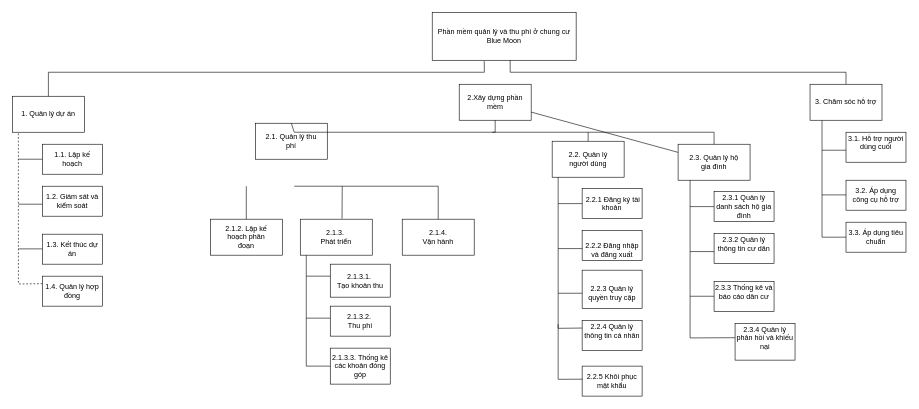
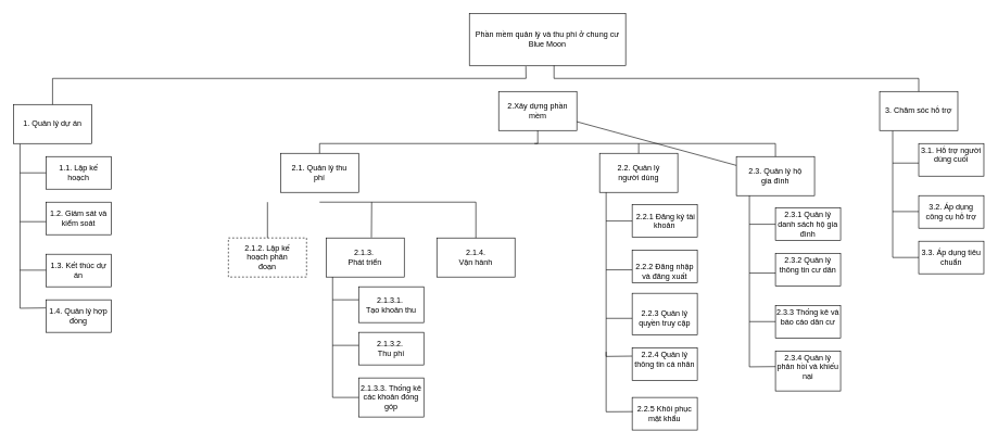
  <mxCell id="0" />
  <mxCell id="1" parent="0" />
  <mxCell id="2" value="Phần mềm quản lý và thu phí ở chung cư Blue Moon" style="rounded=0;whiteSpace=wrap;html=1;" parent="1" vertex="1"><mxGeometry x="720" y="20" width="240" height="80" as="geometry" /></mxCell>
  <mxCell id="3" value="1. Quản lý dự án" style="rounded=0;whiteSpace=wrap;html=1;" parent="1" vertex="1"><mxGeometry x="20" y="160" width="120" height="60" as="geometry" /></mxCell>
  <mxCell id="4" value="2.Xây dựng phần mềm" style="rounded=0;whiteSpace=wrap;html=1;" parent="1" vertex="1"><mxGeometry x="765" y="140" width="120" height="60" as="geometry" /></mxCell>
  <mxCell id="5" value="3. Chăm sóc hỗ trợ" style="rounded=0;whiteSpace=wrap;html=1;" parent="1" vertex="1"><mxGeometry x="1350" y="140" width="120" height="60" as="geometry" /></mxCell>
  <mxCell id="6" value="" style="endArrow=none;html=1;rounded=0;entryX=0.403;entryY=1.017;entryDx=0;entryDy=0;entryPerimeter=0;exitX=0.5;exitY=0;exitDx=0;exitDy=0;" parent="1" source="3" edge="1"><mxGeometry width="50" height="50" relative="1" as="geometry"><mxPoint x="610" y="170" as="sourcePoint" /><mxPoint x="806.72" y="101.36" as="targetPoint" /><Array as="points"><mxPoint x="80" y="120" /><mxPoint x="807" y="120" /></Array></mxGeometry></mxCell>
  <mxCell id="7" value="" style="endArrow=none;html=1;rounded=0;" parent="1" source="4" target="25" edge="1"><mxGeometry width="50" height="50" relative="1" as="geometry"><mxPoint x="800" y="230" as="sourcePoint" /><mxPoint x="850" y="180" as="targetPoint" /></mxGeometry></mxCell>
  <mxCell id="8" value="" style="endArrow=none;html=1;rounded=0;exitX=0.5;exitY=0;exitDx=0;exitDy=0;" parent="1" source="5" edge="1"><mxGeometry width="50" height="50" relative="1" as="geometry"><mxPoint x="800" y="230" as="sourcePoint" /><mxPoint x="850" y="100" as="targetPoint" /><Array as="points"><mxPoint x="1410" y="120" /><mxPoint x="850" y="120" /></Array></mxGeometry></mxCell>
- <mxCell id="9" value="" style="endArrow=none;html=1;rounded=0;entryX=0.083;entryY=1.01;entryDx=0;entryDy=0;entryPerimeter=0;exitX=0;exitY=0.25;exitDx=0;exitDy=0;dashed=1;" parent="1" source="13" target="3" edge="1"><mxGeometry width="50" height="50" relative="1" as="geometry"><mxPoint x="30" y="480" as="sourcePoint" /><mxPoint x="40" y="230" as="targetPoint" /><Array as="points"><mxPoint x="30" y="473" /></Array></mxGeometry></mxCell>
+ <mxCell id="9" value="" style="endArrow=none;html=1;rounded=0;entryX=0.083;entryY=1.01;entryDx=0;entryDy=0;entryPerimeter=0;exitX=0;exitY=0.25;exitDx=0;exitDy=0;" parent="1" source="13" target="3" edge="1"><mxGeometry width="50" height="50" relative="1" as="geometry"><mxPoint x="30" y="480" as="sourcePoint" /><mxPoint x="40" y="230" as="targetPoint" /><Array as="points"><mxPoint x="30" y="473" /></Array></mxGeometry></mxCell>
  <mxCell id="10" value="1.1. Lập kế&#10;hoạch" style="rounded=0;whiteSpace=wrap;html=1;" parent="1" vertex="1"><mxGeometry x="70" y="240" width="100" height="50" as="geometry" /></mxCell>
  <mxCell id="11" value="1.2. Giám sát và&#10;kiểm soát" style="rounded=0;whiteSpace=wrap;html=1;" parent="1" vertex="1"><mxGeometry x="70" y="310" width="100" height="50" as="geometry" /></mxCell>
  <mxCell id="12" value="1.3. Kết thúc dự&#10;án" style="rounded=0;whiteSpace=wrap;html=1;" parent="1" vertex="1"><mxGeometry x="70" y="390" width="100" height="50" as="geometry" /></mxCell>
  <mxCell id="13" value="1.4. Quản lý hợp&#10;đồng" style="rounded=0;whiteSpace=wrap;html=1;" parent="1" vertex="1"><mxGeometry x="70" y="460" width="100" height="50" as="geometry" /></mxCell>
  <mxCell id="14" value="" style="endArrow=none;html=1;rounded=0;entryX=0;entryY=0.5;entryDx=0;entryDy=0;" parent="1" target="10" edge="1"><mxGeometry width="50" height="50" relative="1" as="geometry"><mxPoint x="30" y="265" as="sourcePoint" /><mxPoint x="580" y="160" as="targetPoint" /></mxGeometry></mxCell>
  <mxCell id="15" value="" style="endArrow=none;html=1;rounded=0;entryX=0;entryY=0.5;entryDx=0;entryDy=0;" parent="1" edge="1"><mxGeometry width="50" height="50" relative="1" as="geometry"><mxPoint x="30" y="340" as="sourcePoint" /><mxPoint x="70" y="340" as="targetPoint" /></mxGeometry></mxCell>
  <mxCell id="16" value="" style="endArrow=none;html=1;rounded=0;entryX=0;entryY=0.5;entryDx=0;entryDy=0;" parent="1" edge="1"><mxGeometry width="50" height="50" relative="1" as="geometry"><mxPoint x="30" y="414.5" as="sourcePoint" /><mxPoint x="70" y="414.5" as="targetPoint" /></mxGeometry></mxCell>
  <mxCell id="17" value="" style="endArrow=none;html=1;rounded=0;entryX=0.083;entryY=1.01;entryDx=0;entryDy=0;entryPerimeter=0;exitX=0;exitY=0.5;exitDx=0;exitDy=0;" parent="1" source="20" edge="1"><mxGeometry width="50" height="50" relative="1" as="geometry"><mxPoint x="1370" y="459.5" as="sourcePoint" /><mxPoint x="1370" y="200.5" as="targetPoint" /><Array as="points"><mxPoint x="1370" y="395" /></Array></mxGeometry></mxCell>
  <mxCell id="18" value="&lt;div&gt;3.1. Hỗ trợ người dùng cuối&lt;/div&gt;&lt;div&gt;&lt;br&gt;&lt;/div&gt;" style="rounded=0;whiteSpace=wrap;html=1;" parent="1" vertex="1"><mxGeometry x="1410" y="220" width="100" height="50" as="geometry" /></mxCell>
  <mxCell id="19" value="&lt;div&gt;3.2. Áp dụng&lt;/div&gt;&lt;div&gt;công cụ hỗ trợ&lt;/div&gt;" style="rounded=0;whiteSpace=wrap;html=1;" parent="1" vertex="1"><mxGeometry x="1410" y="300" width="100" height="50" as="geometry" /></mxCell>
  <mxCell id="20" value="3.3. Áp dụng tiêu&lt;div&gt;chuẩn&lt;/div&gt;" style="rounded=0;whiteSpace=wrap;html=1;" parent="1" vertex="1"><mxGeometry x="1410" y="370" width="100" height="50" as="geometry" /></mxCell>
  <mxCell id="21" value="" style="endArrow=none;html=1;rounded=0;entryX=0;entryY=0.5;entryDx=0;entryDy=0;" parent="1" edge="1"><mxGeometry width="50" height="50" relative="1" as="geometry"><mxPoint x="1370" y="250" as="sourcePoint" /><mxPoint x="1410" y="250" as="targetPoint" /></mxGeometry></mxCell>
  <mxCell id="22" value="" style="endArrow=none;html=1;rounded=0;entryX=0;entryY=0.5;entryDx=0;entryDy=0;" parent="1" edge="1"><mxGeometry width="50" height="50" relative="1" as="geometry"><mxPoint x="1370" y="324.5" as="sourcePoint" /><mxPoint x="1410" y="324.5" as="targetPoint" /></mxGeometry></mxCell>
- <mxCell id="23" value="2.1. Quản lý thu&lt;br&gt;phí" style="rounded=0;whiteSpace=wrap;html=1;" parent="1" vertex="1"><mxGeometry x="425" y="205" width="120" height="60" as="geometry" /></mxCell>
+ <mxCell id="23" value="2.1. Quản lý thu&lt;br&gt;phí" style="rounded=0;whiteSpace=wrap;html=1;" parent="1" vertex="1"><mxGeometry x="430" y="235" width="120" height="60" as="geometry" /></mxCell>
  <mxCell id="24" value="2.2. Quản lý&#10;người dùng" style="rounded=0;whiteSpace=wrap;html=1;" parent="1" vertex="1"><mxGeometry x="920" y="235" width="120" height="60" as="geometry" /></mxCell>
  <mxCell id="25" value="2.3. Quản lý hộ&#10;gia đình" style="rounded=0;whiteSpace=wrap;html=1;" parent="1" vertex="1"><mxGeometry x="1130" y="240" width="120" height="60" as="geometry" /></mxCell>
- <mxCell id="26" value="2.1.2. Lập kế&#10;hoạch phân&#10;đoạn" style="rounded=0;whiteSpace=wrap;html=1;" parent="1" vertex="1"><mxGeometry x="350" y="365" width="120" height="60" as="geometry" /></mxCell>
+ <mxCell id="26" value="2.1.2. Lập kế&#10;hoạch phân&#10;đoạn" style="rounded=0;whiteSpace=wrap;html=1;dashed=1;" parent="1" vertex="1"><mxGeometry x="350" y="365" width="120" height="60" as="geometry" /></mxCell>
  <mxCell id="27" value="2.1.3. &#10;Phát triển" style="rounded=0;whiteSpace=wrap;html=1;" parent="1" vertex="1"><mxGeometry x="500" y="365" width="120" height="60" as="geometry" /></mxCell>
  <mxCell id="28" value="2.1.4.&#10;Vận hành" style="rounded=0;whiteSpace=wrap;html=1;" parent="1" vertex="1"><mxGeometry x="670" y="365" width="120" height="60" as="geometry" /></mxCell>
  <mxCell id="29" value="" style="endArrow=none;html=1;rounded=0;exitX=0.5;exitY=0;exitDx=0;exitDy=0;" parent="1" source="26" edge="1"><mxGeometry width="50" height="50" relative="1" as="geometry"><mxPoint x="580" y="450" as="sourcePoint" /><mxPoint x="410" y="310" as="targetPoint" /></mxGeometry></mxCell>
  <mxCell id="30" value="" style="endArrow=none;html=1;rounded=0;" parent="1" edge="1"><mxGeometry width="50" height="50" relative="1" as="geometry"><mxPoint x="490" y="310" as="sourcePoint" /><mxPoint x="730" y="310" as="targetPoint" /></mxGeometry></mxCell>
  <mxCell id="31" value="" style="endArrow=none;html=1;rounded=0;" parent="1" source="28" edge="1"><mxGeometry width="50" height="50" relative="1" as="geometry"><mxPoint x="580" y="450" as="sourcePoint" /><mxPoint x="730" y="310" as="targetPoint" /></mxGeometry></mxCell>
  <mxCell id="32" value="" style="endArrow=none;html=1;rounded=0;exitX=0.58;exitY=-0.013;exitDx=0;exitDy=0;exitPerimeter=0;" parent="1" source="27" edge="1"><mxGeometry width="50" height="50" relative="1" as="geometry"><mxPoint x="580" y="450" as="sourcePoint" /><mxPoint x="570" y="310" as="targetPoint" /></mxGeometry></mxCell>
  <mxCell id="33" value="2.1.3.1. &#10;Tạo khoản thu" style="rounded=0;whiteSpace=wrap;html=1;" parent="1" vertex="1"><mxGeometry x="550" y="440" width="100" height="55" as="geometry" /></mxCell>
  <mxCell id="34" value="2.1.3.2.&amp;nbsp;&lt;br&gt;Thu phí" style="rounded=0;whiteSpace=wrap;html=1;" parent="1" vertex="1"><mxGeometry x="550" y="510" width="100" height="50" as="geometry" /></mxCell>
  <mxCell id="35" value="2.1.3.3. Thống kê&#10;các khoản đóng&#10;góp" style="rounded=0;whiteSpace=wrap;html=1;" parent="1" vertex="1"><mxGeometry x="550" y="580" width="100" height="60" as="geometry" /></mxCell>
  <mxCell id="36" value="" style="endArrow=none;html=1;rounded=0;entryX=0.083;entryY=1.01;entryDx=0;entryDy=0;entryPerimeter=0;" parent="1" edge="1"><mxGeometry width="50" height="50" relative="1" as="geometry"><mxPoint x="550" y="610" as="sourcePoint" /><mxPoint x="510" y="425" as="targetPoint" /><Array as="points"><mxPoint x="510" y="610" /></Array></mxGeometry></mxCell>
  <mxCell id="37" value="" style="endArrow=none;html=1;rounded=0;entryX=0;entryY=0.5;entryDx=0;entryDy=0;" parent="1" edge="1"><mxGeometry width="50" height="50" relative="1" as="geometry"><mxPoint x="510" y="460" as="sourcePoint" /><mxPoint x="550" y="460" as="targetPoint" /></mxGeometry></mxCell>
  <mxCell id="38" value="" style="endArrow=none;html=1;rounded=0;entryX=0;entryY=0.5;entryDx=0;entryDy=0;" parent="1" edge="1"><mxGeometry width="50" height="50" relative="1" as="geometry"><mxPoint x="510" y="530" as="sourcePoint" /><mxPoint x="550" y="530" as="targetPoint" /></mxGeometry></mxCell>
  <mxCell id="39" value="" style="endArrow=none;html=1;rounded=0;entryX=0.5;entryY=1;entryDx=0;entryDy=0;exitX=0.5;exitY=0;exitDx=0;exitDy=0;" parent="1" source="23" target="4" edge="1"><mxGeometry width="50" height="50" relative="1" as="geometry"><mxPoint x="700" y="300" as="sourcePoint" /><mxPoint x="750" y="250" as="targetPoint" /><Array as="points"><mxPoint x="490" y="220" /><mxPoint x="825" y="220" /></Array></mxGeometry></mxCell>
  <mxCell id="40" value="" style="endArrow=none;html=1;rounded=0;exitX=0.5;exitY=0;exitDx=0;exitDy=0;" parent="1" source="25" edge="1"><mxGeometry width="50" height="50" relative="1" as="geometry"><mxPoint x="930" y="300" as="sourcePoint" /><mxPoint x="820" y="220" as="targetPoint" /><Array as="points"><mxPoint x="1190" y="220" /></Array></mxGeometry></mxCell>
  <mxCell id="41" value="" style="endArrow=none;html=1;rounded=0;" parent="1" source="24" edge="1"><mxGeometry width="50" height="50" relative="1" as="geometry"><mxPoint x="930" y="300" as="sourcePoint" /><mxPoint x="980" y="220" as="targetPoint" /></mxGeometry></mxCell>
  <mxCell id="42" value="" style="endArrow=none;html=1;rounded=0;entryX=0.083;entryY=1.01;entryDx=0;entryDy=0;entryPerimeter=0;exitX=0;exitY=0.25;exitDx=0;exitDy=0;" parent="1" source="46" edge="1"><mxGeometry width="50" height="50" relative="1" as="geometry"><mxPoint x="930" y="554" as="sourcePoint" /><mxPoint x="930" y="295" as="targetPoint" /><Array as="points"><mxPoint x="930" y="547" /></Array></mxGeometry></mxCell>
  <mxCell id="43" value="&lt;b&gt;&lt;br&gt;&lt;/b&gt;&amp;nbsp;2.2.1 Đăng ký tài khoản&lt;div&gt;&lt;br&gt;&lt;/div&gt;" style="rounded=0;whiteSpace=wrap;html=1;" parent="1" vertex="1"><mxGeometry x="970" y="314" width="100" height="50" as="geometry" /></mxCell>
  <mxCell id="44" value="&lt;br&gt;2.2.2 Đăng nhập và đăng xuất" style="rounded=0;whiteSpace=wrap;html=1;" parent="1" vertex="1"><mxGeometry x="970" y="384" width="100" height="50" as="geometry" /></mxCell>
  <mxCell id="45" value="&lt;br&gt;2.2.3 Quản lý quyền truy cập" style="rounded=0;whiteSpace=wrap;html=1;" parent="1" vertex="1"><mxGeometry x="970" y="450" width="100" height="64" as="geometry" /></mxCell>
  <mxCell id="46" value="2.2.4 Quản lý thông tin cá nhân&lt;div&gt;&lt;br/&gt;&lt;/div&gt;" style="rounded=0;whiteSpace=wrap;html=1;" parent="1" vertex="1"><mxGeometry x="970" y="534" width="100" height="50" as="geometry" /></mxCell>
  <mxCell id="47" value="" style="endArrow=none;html=1;rounded=0;entryX=0;entryY=0.5;entryDx=0;entryDy=0;" parent="1" target="43" edge="1"><mxGeometry width="50" height="50" relative="1" as="geometry"><mxPoint x="930" y="339" as="sourcePoint" /><mxPoint x="1480" y="234" as="targetPoint" /></mxGeometry></mxCell>
  <mxCell id="48" value="" style="endArrow=none;html=1;rounded=0;entryX=0;entryY=0.5;entryDx=0;entryDy=0;" parent="1" edge="1"><mxGeometry width="50" height="50" relative="1" as="geometry"><mxPoint x="930" y="414" as="sourcePoint" /><mxPoint x="970" y="414" as="targetPoint" /></mxGeometry></mxCell>
  <mxCell id="49" value="" style="endArrow=none;html=1;rounded=0;entryX=0;entryY=0.5;entryDx=0;entryDy=0;" parent="1" edge="1"><mxGeometry width="50" height="50" relative="1" as="geometry"><mxPoint x="930" y="488.5" as="sourcePoint" /><mxPoint x="970" y="488.5" as="targetPoint" /></mxGeometry></mxCell>
  <mxCell id="50" value="" style="endArrow=none;html=1;rounded=0;entryX=0.083;entryY=1.01;entryDx=0;entryDy=0;entryPerimeter=0;exitX=0.004;exitY=0.387;exitDx=0;exitDy=0;exitPerimeter=0;" parent="1" source="54" edge="1"><mxGeometry width="50" height="50" relative="1" as="geometry"><mxPoint x="1150" y="559" as="sourcePoint" /><mxPoint x="1150" y="300" as="targetPoint" /><Array as="points"><mxPoint x="1150" y="563" /></Array></mxGeometry></mxCell>
  <mxCell id="51" value="&lt;br&gt;2.3.1 Quản lý danh sách hộ gia đình&lt;div&gt;&lt;br/&gt;&lt;/div&gt;" style="rounded=0;whiteSpace=wrap;html=1;" parent="1" vertex="1"><mxGeometry x="1190" y="319" width="100" height="50" as="geometry" /></mxCell>
  <mxCell id="52" value="2.3.2 Quản lý thông tin cư dân&lt;div&gt;&lt;br/&gt;&lt;/div&gt;" style="rounded=0;whiteSpace=wrap;html=1;" parent="1" vertex="1"><mxGeometry x="1190" y="389" width="100" height="50" as="geometry" /></mxCell>
  <mxCell id="53" value="2.3.3 Thống kê và báo cáo dân cư&lt;div&gt;&lt;br/&gt;&lt;/div&gt;" style="rounded=0;whiteSpace=wrap;html=1;" parent="1" vertex="1"><mxGeometry x="1190" y="469" width="100" height="50" as="geometry" /></mxCell>
- <mxCell id="54" value="2.3.4 Quản lý phản hồi và khiếu nại&lt;div&gt;&lt;br/&gt;&lt;/div&gt;" style="rounded=0;whiteSpace=wrap;html=1;" parent="1" vertex="1"><mxGeometry x="1225" y="539" width="100" height="61" as="geometry" /></mxCell>
+ <mxCell id="54" value="2.3.4 Quản lý phản hồi và khiếu nại&lt;div&gt;&lt;br/&gt;&lt;/div&gt;" style="rounded=0;whiteSpace=wrap;html=1;" parent="1" vertex="1"><mxGeometry x="1190" y="539" width="100" height="61" as="geometry" /></mxCell>
  <mxCell id="55" value="" style="endArrow=none;html=1;rounded=0;entryX=0;entryY=0.5;entryDx=0;entryDy=0;" parent="1" target="51" edge="1"><mxGeometry width="50" height="50" relative="1" as="geometry"><mxPoint x="1150" y="344" as="sourcePoint" /><mxPoint x="1700" y="239" as="targetPoint" /></mxGeometry></mxCell>
  <mxCell id="56" value="" style="endArrow=none;html=1;rounded=0;entryX=0;entryY=0.5;entryDx=0;entryDy=0;" parent="1" edge="1"><mxGeometry width="50" height="50" relative="1" as="geometry"><mxPoint x="1150" y="419" as="sourcePoint" /><mxPoint x="1190" y="419" as="targetPoint" /></mxGeometry></mxCell>
  <mxCell id="57" value="" style="endArrow=none;html=1;rounded=0;entryX=0;entryY=0.5;entryDx=0;entryDy=0;" parent="1" edge="1"><mxGeometry width="50" height="50" relative="1" as="geometry"><mxPoint x="1150" y="493.5" as="sourcePoint" /><mxPoint x="1190" y="493.5" as="targetPoint" /></mxGeometry></mxCell>
  <mxCell id="58" value="2.2.5 Khôi phục mật khẩu" style="rounded=0;whiteSpace=wrap;html=1;" vertex="1" parent="1"><mxGeometry x="970" y="610" width="100" height="50" as="geometry" /></mxCell>
  <mxCell id="59" value="" style="endArrow=none;html=1;rounded=0;exitX=0.008;exitY=0.436;exitDx=0;exitDy=0;exitPerimeter=0;" edge="1" parent="1" source="58"><mxGeometry width="50" height="50" relative="1" as="geometry"><mxPoint x="970" y="650" as="sourcePoint" /><mxPoint x="930" y="540" as="targetPoint" /><Array as="points"><mxPoint x="930" y="632" /></Array></mxGeometry></mxCell>
